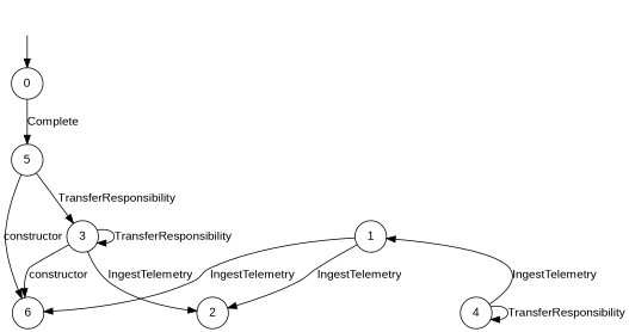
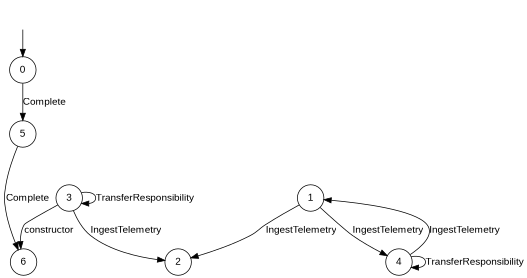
  digraph {
    fontname="Liberation Sans"
    rankdir=TB
    node [fontname="Liberation Sans" shape=circle]
    edge [fontname="Liberation Sans"]
    "" [shape=plaintext]
    n2 [label=0]
    n3 [label=5]
    n4 [label=2]
    n5 [label=6]
    n6 [label=3]
    n7 [label=4]
    n8 [label=1]
    "" -> n2
    n2 -> n3 [label=Complete]
-   n3 -> n5 [label=constructor]
-   n3 -> n6 [label=TransferResponsibility]
+   n3 -> n5 [label=Complete]
    n6 -> n4 [label=IngestTelemetry]
    n6 -> n5 [label=constructor]
    n6 -> n6 [label=TransferResponsibility]
    n7 -> n7 [label=TransferResponsibility]
    n7 -> n8 [label=IngestTelemetry]
    n8 -> n4 [label=IngestTelemetry]
-   n8 -> n5 [label=IngestTelemetry]
+   n8 -> n7 [label=IngestTelemetry]
  }
